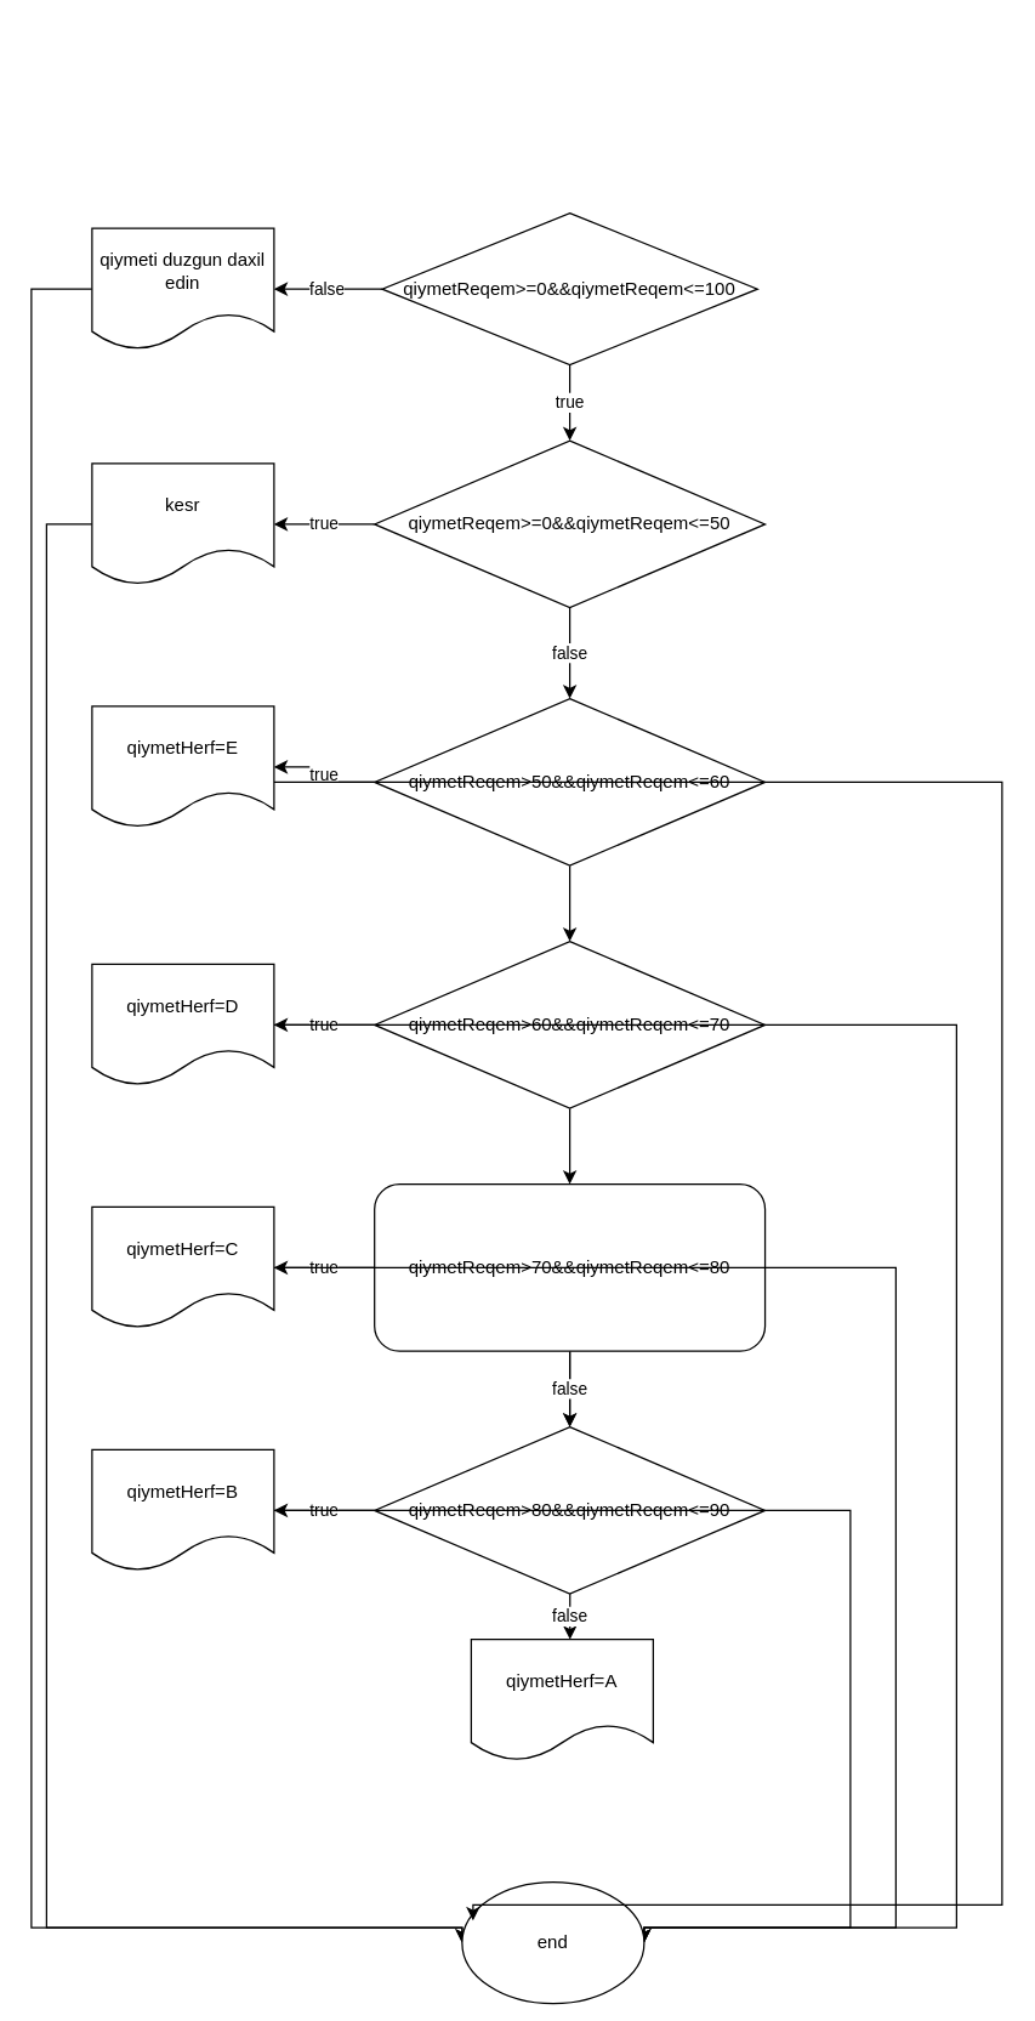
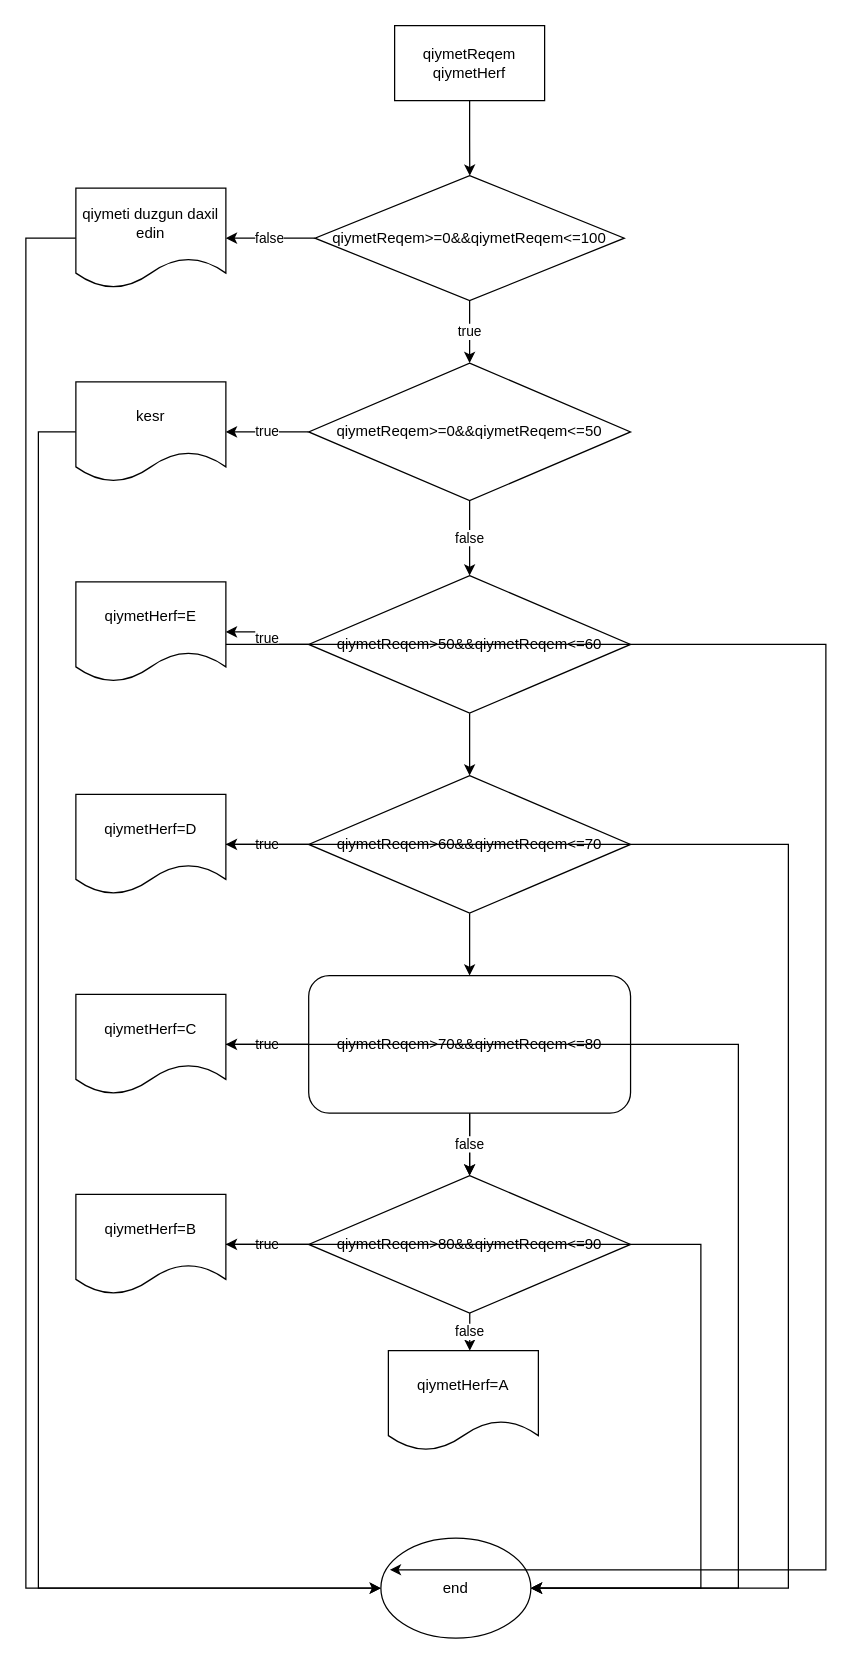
  <mxCell id="0" />
  <mxCell id="1" parent="0" />
+ <mxCell id="2" value="" style="edgeStyle=orthogonalEdgeStyle;rounded=0;orthogonalLoop=1;jettySize=auto;html=1;" edge="1" parent="1" source="3" target="6"><mxGeometry relative="1" as="geometry" /></mxCell>
+ <mxCell id="3" value="qiymetReqem&lt;br&gt;qiymetHerf" style="whiteSpace=wrap;html=1;" vertex="1" parent="1"><mxGeometry x="315" y="20" width="120" height="60" as="geometry" /></mxCell>
  <mxCell id="4" value="false" style="edgeStyle=orthogonalEdgeStyle;rounded=0;orthogonalLoop=1;jettySize=auto;html=1;" edge="1" parent="1" source="6" target="8"><mxGeometry relative="1" as="geometry" /></mxCell>
  <mxCell id="5" value="true" style="edgeStyle=orthogonalEdgeStyle;rounded=0;orthogonalLoop=1;jettySize=auto;html=1;" edge="1" parent="1" source="6" target="11"><mxGeometry relative="1" as="geometry" /></mxCell>
  <mxCell id="6" value="qiymetReqem&amp;gt;=0&amp;amp;&amp;amp;qiymetReqem&amp;lt;=100" style="rhombus;whiteSpace=wrap;html=1;" vertex="1" parent="1"><mxGeometry x="251.25" y="140" width="247.5" height="100" as="geometry" /></mxCell>
  <mxCell id="7" style="edgeStyle=orthogonalEdgeStyle;rounded=0;orthogonalLoop=1;jettySize=auto;html=1;entryX=0;entryY=0.5;entryDx=0;entryDy=0;" edge="1" parent="1" source="8" target="35"><mxGeometry relative="1" as="geometry"><Array as="points"><mxPoint x="20" y="190" /><mxPoint x="20" y="1270" /></Array></mxGeometry></mxCell>
  <mxCell id="8" value="qiymeti duzgun daxil edin" style="shape=document;whiteSpace=wrap;html=1;boundedLbl=1;" vertex="1" parent="1"><mxGeometry x="60" y="150" width="120" height="80" as="geometry" /></mxCell>
  <mxCell id="9" value="true" style="edgeStyle=orthogonalEdgeStyle;rounded=0;orthogonalLoop=1;jettySize=auto;html=1;" edge="1" parent="1" source="11" target="13"><mxGeometry relative="1" as="geometry" /></mxCell>
  <mxCell id="10" value="false" style="edgeStyle=orthogonalEdgeStyle;rounded=0;orthogonalLoop=1;jettySize=auto;html=1;" edge="1" parent="1" source="11" target="16"><mxGeometry relative="1" as="geometry" /></mxCell>
  <mxCell id="11" value="qiymetReqem&amp;gt;=0&amp;amp;&amp;amp;qiymetReqem&amp;lt;=50" style="rhombus;whiteSpace=wrap;html=1;" vertex="1" parent="1"><mxGeometry x="246.25" y="290" width="257.5" height="110" as="geometry" /></mxCell>
  <mxCell id="12" style="edgeStyle=orthogonalEdgeStyle;rounded=0;orthogonalLoop=1;jettySize=auto;html=1;entryX=0;entryY=0.5;entryDx=0;entryDy=0;" edge="1" parent="1" source="13" target="35"><mxGeometry relative="1" as="geometry"><Array as="points"><mxPoint x="30" y="345" /><mxPoint x="30" y="1270" /></Array></mxGeometry></mxCell>
  <mxCell id="13" value="kesr" style="shape=document;whiteSpace=wrap;html=1;boundedLbl=1;" vertex="1" parent="1"><mxGeometry x="60" y="305" width="120" height="80" as="geometry" /></mxCell>
  <mxCell id="14" value="true" style="edgeStyle=orthogonalEdgeStyle;rounded=0;orthogonalLoop=1;jettySize=auto;html=1;" edge="1" parent="1" source="16" target="17"><mxGeometry relative="1" as="geometry" /></mxCell>
  <mxCell id="15" value="" style="edgeStyle=orthogonalEdgeStyle;rounded=0;orthogonalLoop=1;jettySize=auto;html=1;" edge="1" parent="1" source="16" target="20"><mxGeometry relative="1" as="geometry" /></mxCell>
  <mxCell id="16" value="qiymetReqem&amp;gt;50&amp;amp;&amp;amp;qiymetReqem&amp;lt;=60" style="rhombus;whiteSpace=wrap;html=1;" vertex="1" parent="1"><mxGeometry x="246.25" y="460" width="257.5" height="110" as="geometry" /></mxCell>
  <mxCell id="17" value="qiymetHerf=E" style="shape=document;whiteSpace=wrap;html=1;boundedLbl=1;" vertex="1" parent="1"><mxGeometry x="60" y="465" width="120" height="80" as="geometry" /></mxCell>
  <mxCell id="18" value="true" style="edgeStyle=orthogonalEdgeStyle;rounded=0;orthogonalLoop=1;jettySize=auto;html=1;" edge="1" parent="1" source="20" target="22"><mxGeometry relative="1" as="geometry" /></mxCell>
  <mxCell id="19" value="" style="edgeStyle=orthogonalEdgeStyle;rounded=0;orthogonalLoop=1;jettySize=auto;html=1;" edge="1" parent="1" source="20" target="26"><mxGeometry relative="1" as="geometry" /></mxCell>
  <mxCell id="20" value="qiymetReqem&amp;gt;60&amp;amp;&amp;amp;qiymetReqem&amp;lt;=70" style="rhombus;whiteSpace=wrap;html=1;" vertex="1" parent="1"><mxGeometry x="246.25" y="620" width="257.5" height="110" as="geometry" /></mxCell>
  <mxCell id="21" style="edgeStyle=orthogonalEdgeStyle;rounded=0;orthogonalLoop=1;jettySize=auto;html=1;entryX=1;entryY=0.5;entryDx=0;entryDy=0;" edge="1" parent="1" source="22" target="35"><mxGeometry relative="1" as="geometry"><Array as="points"><mxPoint x="630" y="675" /><mxPoint x="630" y="1270" /></Array></mxGeometry></mxCell>
  <mxCell id="22" value="qiymetHerf=D" style="shape=document;whiteSpace=wrap;html=1;boundedLbl=1;" vertex="1" parent="1"><mxGeometry x="60" y="635" width="120" height="80" as="geometry" /></mxCell>
  <mxCell id="23" value="true" style="edgeStyle=orthogonalEdgeStyle;rounded=0;orthogonalLoop=1;jettySize=auto;html=1;" edge="1" parent="1" source="26" target="28"><mxGeometry relative="1" as="geometry" /></mxCell>
  <mxCell id="24" value="" style="edgeStyle=orthogonalEdgeStyle;rounded=0;orthogonalLoop=1;jettySize=auto;html=1;" edge="1" parent="1" source="26" target="31"><mxGeometry relative="1" as="geometry" /></mxCell>
  <mxCell id="25" value="false" style="edgeStyle=orthogonalEdgeStyle;rounded=0;orthogonalLoop=1;jettySize=auto;html=1;" edge="1" parent="1" source="26" target="31"><mxGeometry relative="1" as="geometry" /></mxCell>
  <mxCell id="26" value="qiymetReqem&amp;gt;70&amp;amp;&amp;amp;qiymetReqem&amp;lt;=80" style="whiteSpace=wrap;html=1;rounded=1;" vertex="1" parent="1"><mxGeometry x="246.25" y="780" width="257.5" height="110" as="geometry" /></mxCell>
  <mxCell id="27" style="edgeStyle=orthogonalEdgeStyle;rounded=0;orthogonalLoop=1;jettySize=auto;html=1;entryX=1;entryY=0.5;entryDx=0;entryDy=0;" edge="1" parent="1" source="28" target="35"><mxGeometry relative="1" as="geometry"><Array as="points"><mxPoint x="590" y="835" /><mxPoint x="590" y="1270" /></Array></mxGeometry></mxCell>
  <mxCell id="28" value="qiymetHerf=C" style="shape=document;whiteSpace=wrap;html=1;boundedLbl=1;" vertex="1" parent="1"><mxGeometry x="60" y="795" width="120" height="80" as="geometry" /></mxCell>
  <mxCell id="29" value="true" style="edgeStyle=orthogonalEdgeStyle;rounded=0;orthogonalLoop=1;jettySize=auto;html=1;" edge="1" parent="1" source="31" target="33"><mxGeometry relative="1" as="geometry" /></mxCell>
  <mxCell id="30" value="false" style="edgeStyle=orthogonalEdgeStyle;rounded=0;orthogonalLoop=1;jettySize=auto;html=1;" edge="1" parent="1" source="31"><mxGeometry relative="1" as="geometry"><mxPoint x="375.1" y="1080.043" as="targetPoint" /></mxGeometry></mxCell>
  <mxCell id="31" value="qiymetReqem&amp;gt;80&amp;amp;&amp;amp;qiymetReqem&amp;lt;=90" style="rhombus;whiteSpace=wrap;html=1;" vertex="1" parent="1"><mxGeometry x="246.25" y="940" width="257.5" height="110" as="geometry" /></mxCell>
  <mxCell id="32" style="edgeStyle=orthogonalEdgeStyle;rounded=0;orthogonalLoop=1;jettySize=auto;html=1;entryX=1;entryY=0.5;entryDx=0;entryDy=0;" edge="1" parent="1" source="33" target="35"><mxGeometry relative="1" as="geometry"><Array as="points"><mxPoint x="560" y="995" /><mxPoint x="560" y="1270" /></Array></mxGeometry></mxCell>
  <mxCell id="33" value="qiymetHerf=B" style="shape=document;whiteSpace=wrap;html=1;boundedLbl=1;" vertex="1" parent="1"><mxGeometry x="60" y="955" width="120" height="80" as="geometry" /></mxCell>
  <mxCell id="34" value="qiymetHerf=A" style="shape=document;whiteSpace=wrap;html=1;boundedLbl=1;" vertex="1" parent="1"><mxGeometry x="310" y="1080" width="120" height="80" as="geometry" /></mxCell>
- <mxCell id="35" value="end" style="ellipse;whiteSpace=wrap;html=1;" vertex="1" parent="1"><mxGeometry x="304" y="1240" width="120" height="80" as="geometry" /></mxCell>
+ <mxCell id="35" value="end" style="ellipse;whiteSpace=wrap;html=1;" vertex="1" parent="1"><mxGeometry x="304" y="1230" width="120" height="80" as="geometry" /></mxCell>
  <mxCell id="36" style="edgeStyle=orthogonalEdgeStyle;rounded=0;orthogonalLoop=1;jettySize=auto;html=1;entryX=0.06;entryY=0.317;entryDx=0;entryDy=0;entryPerimeter=0;" edge="1" parent="1" source="17" target="35"><mxGeometry relative="1" as="geometry"><Array as="points"><mxPoint x="660" y="515" /><mxPoint x="660" y="1255" /></Array></mxGeometry></mxCell>
